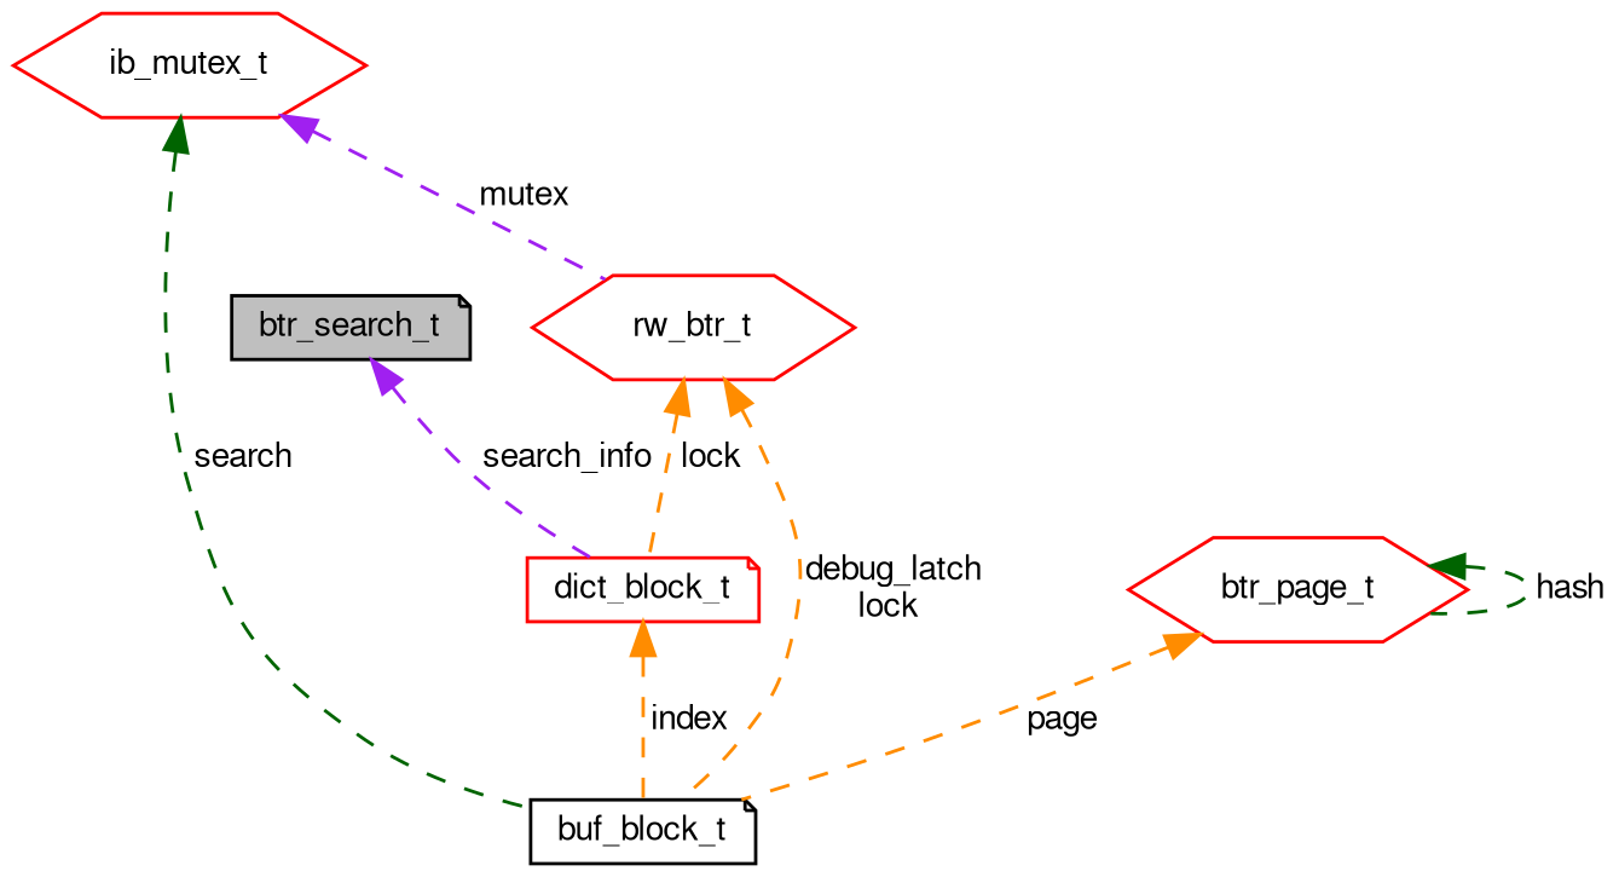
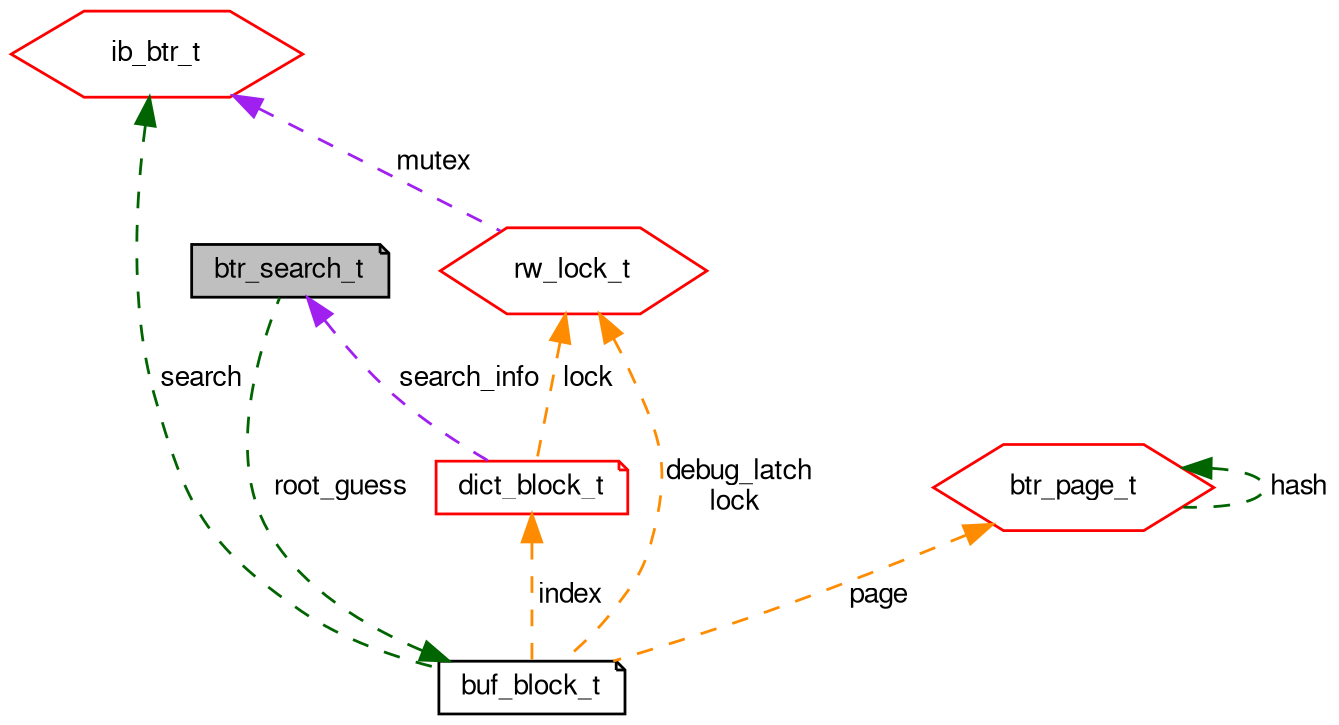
  digraph {
    node [color=red fontname=FreeSans fontsize=10 shape=note]
    edge [color=darkorange dir=back fontname=FreeSans fontsize=10 labelfontname=FreeSans labelfontsize=10 style=dashed]
    n1 [color=black fillcolor=grey75 fontcolor=black height=0.2 label=btr_search_t style=filled width=0.4]
    n2 [height=0.2 label=dict_block_t width=0.4]
    n3 [color=black height=0.2 label=buf_block_t width=0.4]
-   n4 [height=0.2 label=rw_btr_t shape=hexagon width=0.4]
-   n5 [height=0.2 label=ib_mutex_t shape=hexagon width=0.4]
+   n4 [height=0.2 label=rw_lock_t shape=hexagon width=0.4]
+   n5 [height=0.2 label=ib_btr_t shape=hexagon width=0.4]
    n6 [height=0.2 label=btr_page_t shape=hexagon width=0.4]
    n1 -> n2 [color=purple label=" search_info"]
    n2 -> n3 [label=" index"]
+   n3 -> n1 [color=darkgreen label=" root_guess"]
    n4 -> n2 [label=" lock"]
    n4 -> n3 [label=" debug_latch\nlock"]
    n5 -> n3 [color=darkgreen label=" search"]
    n5 -> n4 [color=purple label=" mutex"]
    n6 -> n3 [label=" page"]
    n6 -> n6 [color=darkgreen label=" hash"]
  }
